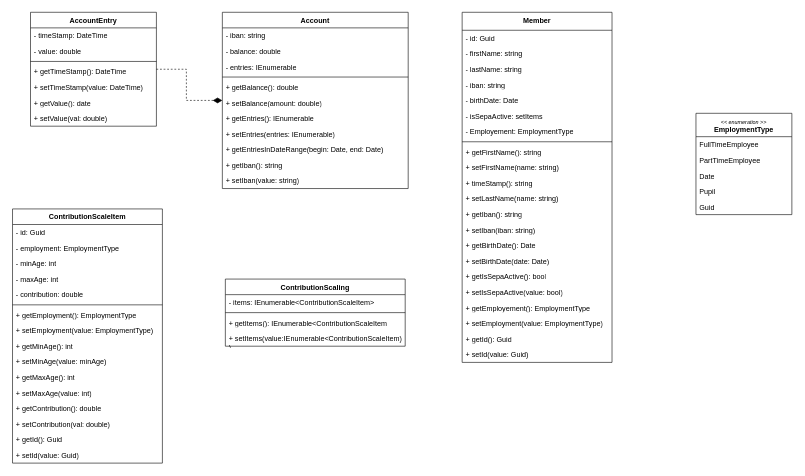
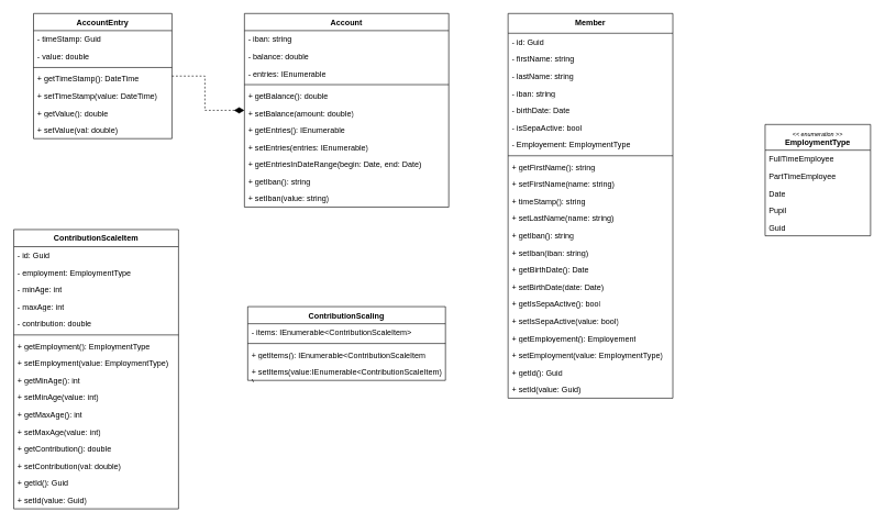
  <mxCell id="0" />
  <mxCell id="1" parent="0" />
  <mxCell id="2" value="Member" style="swimlane;fontStyle=1;align=center;verticalAlign=top;childLayout=stackLayout;horizontal=1;startSize=30;horizontalStack=0;resizeParent=1;resizeParentMax=0;resizeLast=0;collapsible=1;marginBottom=0;whiteSpace=wrap;html=1;" parent="1" vertex="1"><mxGeometry x="770" y="20" width="250" height="584" as="geometry"><mxRectangle x="334" y="240" width="70" height="30" as="alternateBounds" /></mxGeometry></mxCell>
  <mxCell id="3" value="- id: Guid" style="text;strokeColor=none;fillColor=none;align=left;verticalAlign=top;spacingLeft=4;spacingRight=4;overflow=hidden;rotatable=0;points=[[0,0.5],[1,0.5]];portConstraint=eastwest;whiteSpace=wrap;html=1;" parent="2" vertex="1"><mxGeometry y="30" width="250" height="26" as="geometry" /></mxCell>
  <mxCell id="4" value="- firstName: string" style="text;strokeColor=none;fillColor=none;align=left;verticalAlign=top;spacingLeft=4;spacingRight=4;overflow=hidden;rotatable=0;points=[[0,0.5],[1,0.5]];portConstraint=eastwest;whiteSpace=wrap;html=1;" parent="2" vertex="1"><mxGeometry y="56" width="250" height="26" as="geometry" /></mxCell>
  <mxCell id="5" value="- lastName: string" style="text;strokeColor=none;fillColor=none;align=left;verticalAlign=top;spacingLeft=4;spacingRight=4;overflow=hidden;rotatable=0;points=[[0,0.5],[1,0.5]];portConstraint=eastwest;whiteSpace=wrap;html=1;" parent="2" vertex="1"><mxGeometry y="82" width="250" height="26" as="geometry" /></mxCell>
  <mxCell id="6" value="- iban: string" style="text;strokeColor=none;fillColor=none;align=left;verticalAlign=top;spacingLeft=4;spacingRight=4;overflow=hidden;rotatable=0;points=[[0,0.5],[1,0.5]];portConstraint=eastwest;whiteSpace=wrap;html=1;" parent="2" vertex="1"><mxGeometry y="108" width="250" height="26" as="geometry" /></mxCell>
  <mxCell id="7" value="- birthDate: Date" style="text;strokeColor=none;fillColor=none;align=left;verticalAlign=top;spacingLeft=4;spacingRight=4;overflow=hidden;rotatable=0;points=[[0,0.5],[1,0.5]];portConstraint=eastwest;whiteSpace=wrap;html=1;" parent="2" vertex="1"><mxGeometry y="134" width="250" height="26" as="geometry" /></mxCell>
- <mxCell id="8" value="- isSepaActive: setItems" style="text;strokeColor=none;fillColor=none;align=left;verticalAlign=top;spacingLeft=4;spacingRight=4;overflow=hidden;rotatable=0;points=[[0,0.5],[1,0.5]];portConstraint=eastwest;whiteSpace=wrap;html=1;" parent="2" vertex="1"><mxGeometry y="160" width="250" height="26" as="geometry" /></mxCell>
+ <mxCell id="8" value="- isSepaActive: bool" style="text;strokeColor=none;fillColor=none;align=left;verticalAlign=top;spacingLeft=4;spacingRight=4;overflow=hidden;rotatable=0;points=[[0,0.5],[1,0.5]];portConstraint=eastwest;whiteSpace=wrap;html=1;" parent="2" vertex="1"><mxGeometry y="160" width="250" height="26" as="geometry" /></mxCell>
  <mxCell id="9" value="- Employement: EmploymentType" style="text;strokeColor=none;fillColor=none;align=left;verticalAlign=top;spacingLeft=4;spacingRight=4;overflow=hidden;rotatable=0;points=[[0,0.5],[1,0.5]];portConstraint=eastwest;whiteSpace=wrap;html=1;" parent="2" vertex="1"><mxGeometry y="186" width="250" height="26" as="geometry" /></mxCell>
  <mxCell id="10" value="" style="line;strokeWidth=1;fillColor=none;align=left;verticalAlign=middle;spacingTop=-1;spacingLeft=3;spacingRight=3;rotatable=0;labelPosition=right;points=[];portConstraint=eastwest;strokeColor=inherit;" parent="2" vertex="1"><mxGeometry y="212" width="250" height="8" as="geometry" /></mxCell>
  <mxCell id="11" value="+ getFirstName(): string" style="text;strokeColor=none;fillColor=none;align=left;verticalAlign=top;spacingLeft=4;spacingRight=4;overflow=hidden;rotatable=0;points=[[0,0.5],[1,0.5]];portConstraint=eastwest;whiteSpace=wrap;html=1;" parent="2" vertex="1"><mxGeometry y="220" width="250" height="26" as="geometry" /></mxCell>
  <mxCell id="12" value="+ setFirstName(name: string)" style="text;strokeColor=none;fillColor=none;align=left;verticalAlign=top;spacingLeft=4;spacingRight=4;overflow=hidden;rotatable=0;points=[[0,0.5],[1,0.5]];portConstraint=eastwest;whiteSpace=wrap;html=1;" parent="2" vertex="1"><mxGeometry y="246" width="250" height="26" as="geometry" /></mxCell>
  <mxCell id="13" value="+ timeStamp(): string" style="text;strokeColor=none;fillColor=none;align=left;verticalAlign=top;spacingLeft=4;spacingRight=4;overflow=hidden;rotatable=0;points=[[0,0.5],[1,0.5]];portConstraint=eastwest;whiteSpace=wrap;html=1;" parent="2" vertex="1"><mxGeometry y="272" width="250" height="26" as="geometry" /></mxCell>
  <mxCell id="14" value="+ setLastName(name: string)" style="text;strokeColor=none;fillColor=none;align=left;verticalAlign=top;spacingLeft=4;spacingRight=4;overflow=hidden;rotatable=0;points=[[0,0.5],[1,0.5]];portConstraint=eastwest;whiteSpace=wrap;html=1;" parent="2" vertex="1"><mxGeometry y="298" width="250" height="26" as="geometry" /></mxCell>
  <mxCell id="15" value="+ getIban(): string" style="text;strokeColor=none;fillColor=none;align=left;verticalAlign=top;spacingLeft=4;spacingRight=4;overflow=hidden;rotatable=0;points=[[0,0.5],[1,0.5]];portConstraint=eastwest;whiteSpace=wrap;html=1;" parent="2" vertex="1"><mxGeometry y="324" width="250" height="26" as="geometry" /></mxCell>
  <mxCell id="16" value="+ setIban(iban: string)" style="text;strokeColor=none;fillColor=none;align=left;verticalAlign=top;spacingLeft=4;spacingRight=4;overflow=hidden;rotatable=0;points=[[0,0.5],[1,0.5]];portConstraint=eastwest;whiteSpace=wrap;html=1;" parent="2" vertex="1"><mxGeometry y="350" width="250" height="26" as="geometry" /></mxCell>
  <mxCell id="17" value="+ getBirthDate(): Date" style="text;strokeColor=none;fillColor=none;align=left;verticalAlign=top;spacingLeft=4;spacingRight=4;overflow=hidden;rotatable=0;points=[[0,0.5],[1,0.5]];portConstraint=eastwest;whiteSpace=wrap;html=1;" parent="2" vertex="1"><mxGeometry y="376" width="250" height="26" as="geometry" /></mxCell>
  <mxCell id="18" value="+ setBirthDate(date: Date)" style="text;strokeColor=none;fillColor=none;align=left;verticalAlign=top;spacingLeft=4;spacingRight=4;overflow=hidden;rotatable=0;points=[[0,0.5],[1,0.5]];portConstraint=eastwest;whiteSpace=wrap;html=1;" parent="2" vertex="1"><mxGeometry y="402" width="250" height="26" as="geometry" /></mxCell>
  <mxCell id="19" value="+ getIsSepaActive(): bool" style="text;strokeColor=none;fillColor=none;align=left;verticalAlign=top;spacingLeft=4;spacingRight=4;overflow=hidden;rotatable=0;points=[[0,0.5],[1,0.5]];portConstraint=eastwest;whiteSpace=wrap;html=1;" parent="2" vertex="1"><mxGeometry y="428" width="250" height="26" as="geometry" /></mxCell>
  <mxCell id="20" value="+ setIsSepaActive(value: bool)" style="text;strokeColor=none;fillColor=none;align=left;verticalAlign=top;spacingLeft=4;spacingRight=4;overflow=hidden;rotatable=0;points=[[0,0.5],[1,0.5]];portConstraint=eastwest;whiteSpace=wrap;html=1;" parent="2" vertex="1"><mxGeometry y="454" width="250" height="26" as="geometry" /></mxCell>
- <mxCell id="21" value="+ getEmployement(): EmploymentType" style="text;strokeColor=none;fillColor=none;align=left;verticalAlign=top;spacingLeft=4;spacingRight=4;overflow=hidden;rotatable=0;points=[[0,0.5],[1,0.5]];portConstraint=eastwest;whiteSpace=wrap;html=1;" parent="2" vertex="1"><mxGeometry y="480" width="250" height="26" as="geometry" /></mxCell>
+ <mxCell id="21" value="+ getEmployement(): Employement" style="text;strokeColor=none;fillColor=none;align=left;verticalAlign=top;spacingLeft=4;spacingRight=4;overflow=hidden;rotatable=0;points=[[0,0.5],[1,0.5]];portConstraint=eastwest;whiteSpace=wrap;html=1;" parent="2" vertex="1"><mxGeometry y="480" width="250" height="26" as="geometry" /></mxCell>
  <mxCell id="22" value="+ setEmployment(value: EmploymentType)" style="text;strokeColor=none;fillColor=none;align=left;verticalAlign=top;spacingLeft=4;spacingRight=4;overflow=hidden;rotatable=0;points=[[0,0.5],[1,0.5]];portConstraint=eastwest;whiteSpace=wrap;html=1;" parent="2" vertex="1"><mxGeometry y="506" width="250" height="26" as="geometry" /></mxCell>
  <mxCell id="23" value="+ getId(): Guid" style="text;strokeColor=none;fillColor=none;align=left;verticalAlign=top;spacingLeft=4;spacingRight=4;overflow=hidden;rotatable=0;points=[[0,0.5],[1,0.5]];portConstraint=eastwest;whiteSpace=wrap;html=1;" parent="2" vertex="1"><mxGeometry y="532" width="250" height="26" as="geometry" /></mxCell>
  <mxCell id="24" value="+ setId(value: Guid)" style="text;strokeColor=none;fillColor=none;align=left;verticalAlign=top;spacingLeft=4;spacingRight=4;overflow=hidden;rotatable=0;points=[[0,0.5],[1,0.5]];portConstraint=eastwest;whiteSpace=wrap;html=1;" parent="2" vertex="1"><mxGeometry y="558" width="250" height="26" as="geometry" /></mxCell>
  <mxCell id="25" value="Account" style="swimlane;fontStyle=1;align=center;verticalAlign=top;childLayout=stackLayout;horizontal=1;startSize=26;horizontalStack=0;resizeParent=1;resizeParentMax=0;resizeLast=0;collapsible=1;marginBottom=0;whiteSpace=wrap;html=1;" parent="1" vertex="1"><mxGeometry x="370" y="20" width="310" height="294" as="geometry"><mxRectangle x="334" y="240" width="70" height="30" as="alternateBounds" /></mxGeometry></mxCell>
  <mxCell id="26" value="- iban: string" style="text;strokeColor=none;fillColor=none;align=left;verticalAlign=top;spacingLeft=4;spacingRight=4;overflow=hidden;rotatable=0;points=[[0,0.5],[1,0.5]];portConstraint=eastwest;whiteSpace=wrap;html=1;" parent="25" vertex="1"><mxGeometry y="26" width="310" height="26" as="geometry" /></mxCell>
  <mxCell id="27" value="- balance: double" style="text;strokeColor=none;fillColor=none;align=left;verticalAlign=top;spacingLeft=4;spacingRight=4;overflow=hidden;rotatable=0;points=[[0,0.5],[1,0.5]];portConstraint=eastwest;whiteSpace=wrap;html=1;" parent="25" vertex="1"><mxGeometry y="52" width="310" height="26" as="geometry" /></mxCell>
  <mxCell id="28" value="- entries: IEnumerable" style="text;strokeColor=none;fillColor=none;align=left;verticalAlign=top;spacingLeft=4;spacingRight=4;overflow=hidden;rotatable=0;points=[[0,0.5],[1,0.5]];portConstraint=eastwest;whiteSpace=wrap;html=1;" parent="25" vertex="1"><mxGeometry y="78" width="310" height="26" as="geometry" /></mxCell>
  <mxCell id="29" value="" style="line;strokeWidth=1;fillColor=none;align=left;verticalAlign=middle;spacingTop=-1;spacingLeft=3;spacingRight=3;rotatable=0;labelPosition=right;points=[];portConstraint=eastwest;strokeColor=inherit;" parent="25" vertex="1"><mxGeometry y="104" width="310" height="8" as="geometry" /></mxCell>
  <mxCell id="30" value="+ getBalance(): double" style="text;strokeColor=none;fillColor=none;align=left;verticalAlign=top;spacingLeft=4;spacingRight=4;overflow=hidden;rotatable=0;points=[[0,0.5],[1,0.5]];portConstraint=eastwest;whiteSpace=wrap;html=1;" parent="25" vertex="1"><mxGeometry y="112" width="310" height="26" as="geometry" /></mxCell>
  <mxCell id="31" value="+ setBalance(amount: double)" style="text;strokeColor=none;fillColor=none;align=left;verticalAlign=top;spacingLeft=4;spacingRight=4;overflow=hidden;rotatable=0;points=[[0,0.5],[1,0.5]];portConstraint=eastwest;whiteSpace=wrap;html=1;" parent="25" vertex="1"><mxGeometry y="138" width="310" height="26" as="geometry" /></mxCell>
  <mxCell id="32" value="+ getEntries(): IEnumerable" style="text;strokeColor=none;fillColor=none;align=left;verticalAlign=top;spacingLeft=4;spacingRight=4;overflow=hidden;rotatable=0;points=[[0,0.5],[1,0.5]];portConstraint=eastwest;whiteSpace=wrap;html=1;" parent="25" vertex="1"><mxGeometry y="164" width="310" height="26" as="geometry" /></mxCell>
  <mxCell id="33" value="+ setEntries(entries: IEnumerable)" style="text;strokeColor=none;fillColor=none;align=left;verticalAlign=top;spacingLeft=4;spacingRight=4;overflow=hidden;rotatable=0;points=[[0,0.5],[1,0.5]];portConstraint=eastwest;whiteSpace=wrap;html=1;" parent="25" vertex="1"><mxGeometry y="190" width="310" height="26" as="geometry" /></mxCell>
  <mxCell id="34" value="+ getEntriesInDateRange(begin: Date, end: Date)" style="text;strokeColor=none;fillColor=none;align=left;verticalAlign=top;spacingLeft=4;spacingRight=4;overflow=hidden;rotatable=0;points=[[0,0.5],[1,0.5]];portConstraint=eastwest;whiteSpace=wrap;html=1;" parent="25" vertex="1"><mxGeometry y="216" width="310" height="26" as="geometry" /></mxCell>
  <mxCell id="35" value="+ getIban(): string" style="text;strokeColor=none;fillColor=none;align=left;verticalAlign=top;spacingLeft=4;spacingRight=4;overflow=hidden;rotatable=0;points=[[0,0.5],[1,0.5]];portConstraint=eastwest;whiteSpace=wrap;html=1;" parent="25" vertex="1"><mxGeometry y="242" width="310" height="26" as="geometry" /></mxCell>
  <mxCell id="36" value="+ setIban(value: string)" style="text;strokeColor=none;fillColor=none;align=left;verticalAlign=top;spacingLeft=4;spacingRight=4;overflow=hidden;rotatable=0;points=[[0,0.5],[1,0.5]];portConstraint=eastwest;whiteSpace=wrap;html=1;" parent="25" vertex="1"><mxGeometry y="268" width="310" height="26" as="geometry" /></mxCell>
  <mxCell id="37" value="&lt;i style=&quot;border-color: var(--border-color); font-size: 9px; font-weight: 400;&quot;&gt;&amp;lt;&amp;lt; enumeration &amp;gt;&amp;gt;&lt;/i&gt;&lt;br&gt;EmploymentType" style="swimlane;fontStyle=1;align=center;verticalAlign=top;childLayout=stackLayout;horizontal=1;startSize=39;horizontalStack=0;resizeParent=1;resizeParentMax=0;resizeLast=0;collapsible=1;marginBottom=0;whiteSpace=wrap;html=1;" parent="1" vertex="1"><mxGeometry x="1160" y="188.5" width="160" height="169" as="geometry"><mxRectangle x="334" y="240" width="70" height="30" as="alternateBounds" /></mxGeometry></mxCell>
  <mxCell id="38" value="FullTimeEmployee" style="text;strokeColor=none;fillColor=none;align=left;verticalAlign=top;spacingLeft=4;spacingRight=4;overflow=hidden;rotatable=0;points=[[0,0.5],[1,0.5]];portConstraint=eastwest;whiteSpace=wrap;html=1;" parent="37" vertex="1"><mxGeometry y="39" width="160" height="26" as="geometry" /></mxCell>
  <mxCell id="39" value="PartTimeEmployee" style="text;strokeColor=none;fillColor=none;align=left;verticalAlign=top;spacingLeft=4;spacingRight=4;overflow=hidden;rotatable=0;points=[[0,0.5],[1,0.5]];portConstraint=eastwest;whiteSpace=wrap;html=1;" parent="37" vertex="1"><mxGeometry y="65" width="160" height="26" as="geometry" /></mxCell>
  <mxCell id="40" value="Date" style="text;strokeColor=none;fillColor=none;align=left;verticalAlign=top;spacingLeft=4;spacingRight=4;overflow=hidden;rotatable=0;points=[[0,0.5],[1,0.5]];portConstraint=eastwest;whiteSpace=wrap;html=1;" parent="37" vertex="1"><mxGeometry y="91" width="160" height="26" as="geometry" /></mxCell>
  <mxCell id="41" value="Pupil" style="text;strokeColor=none;fillColor=none;align=left;verticalAlign=top;spacingLeft=4;spacingRight=4;overflow=hidden;rotatable=0;points=[[0,0.5],[1,0.5]];portConstraint=eastwest;whiteSpace=wrap;html=1;" parent="37" vertex="1"><mxGeometry y="117" width="160" height="26" as="geometry" /></mxCell>
  <mxCell id="42" value="Guid" style="text;strokeColor=none;fillColor=none;align=left;verticalAlign=top;spacingLeft=4;spacingRight=4;overflow=hidden;rotatable=0;points=[[0,0.5],[1,0.5]];portConstraint=eastwest;whiteSpace=wrap;html=1;" parent="37" vertex="1"><mxGeometry y="143" width="160" height="26" as="geometry" /></mxCell>
  <mxCell id="43" style="rounded=0;orthogonalLoop=1;jettySize=auto;html=1;endArrow=diamondThin;endFill=1;startSize=6;endSize=13;edgeStyle=orthogonalEdgeStyle;dashed=1;" parent="1" source="44" target="25" edge="1"><mxGeometry relative="1" as="geometry"><mxPoint x="350" y="10" as="targetPoint" /></mxGeometry></mxCell>
  <mxCell id="44" value="AccountEntry" style="swimlane;fontStyle=1;align=center;verticalAlign=top;childLayout=stackLayout;horizontal=1;startSize=26;horizontalStack=0;resizeParent=1;resizeParentMax=0;resizeLast=0;collapsible=1;marginBottom=0;whiteSpace=wrap;html=1;" parent="1" vertex="1"><mxGeometry x="50" y="20" width="210" height="190" as="geometry"><mxRectangle x="334" y="240" width="70" height="30" as="alternateBounds" /></mxGeometry></mxCell>
- <mxCell id="45" value="- timeStamp: DateTime" style="text;strokeColor=none;fillColor=none;align=left;verticalAlign=top;spacingLeft=4;spacingRight=4;overflow=hidden;rotatable=0;points=[[0,0.5],[1,0.5]];portConstraint=eastwest;whiteSpace=wrap;html=1;" parent="44" vertex="1"><mxGeometry y="26" width="210" height="26" as="geometry" /></mxCell>
+ <mxCell id="45" value="- timeStamp: Guid" style="text;strokeColor=none;fillColor=none;align=left;verticalAlign=top;spacingLeft=4;spacingRight=4;overflow=hidden;rotatable=0;points=[[0,0.5],[1,0.5]];portConstraint=eastwest;whiteSpace=wrap;html=1;" parent="44" vertex="1"><mxGeometry y="26" width="210" height="26" as="geometry" /></mxCell>
  <mxCell id="46" value="- value: double" style="text;strokeColor=none;fillColor=none;align=left;verticalAlign=top;spacingLeft=4;spacingRight=4;overflow=hidden;rotatable=0;points=[[0,0.5],[1,0.5]];portConstraint=eastwest;whiteSpace=wrap;html=1;" parent="44" vertex="1"><mxGeometry y="52" width="210" height="26" as="geometry" /></mxCell>
  <mxCell id="47" value="" style="line;strokeWidth=1;fillColor=none;align=left;verticalAlign=middle;spacingTop=-1;spacingLeft=3;spacingRight=3;rotatable=0;labelPosition=right;points=[];portConstraint=eastwest;strokeColor=inherit;" parent="44" vertex="1"><mxGeometry y="78" width="210" height="8" as="geometry" /></mxCell>
  <mxCell id="48" value="+ getTimeStamp(): DateTime" style="text;strokeColor=none;fillColor=none;align=left;verticalAlign=top;spacingLeft=4;spacingRight=4;overflow=hidden;rotatable=0;points=[[0,0.5],[1,0.5]];portConstraint=eastwest;whiteSpace=wrap;html=1;" parent="44" vertex="1"><mxGeometry y="86" width="210" height="26" as="geometry" /></mxCell>
  <mxCell id="49" value="+ setTimeStamp(value: DateTime)" style="text;strokeColor=none;fillColor=none;align=left;verticalAlign=top;spacingLeft=4;spacingRight=4;overflow=hidden;rotatable=0;points=[[0,0.5],[1,0.5]];portConstraint=eastwest;whiteSpace=wrap;html=1;" parent="44" vertex="1"><mxGeometry y="112" width="210" height="26" as="geometry" /></mxCell>
- <mxCell id="50" value="+ getValue(): date" style="text;strokeColor=none;fillColor=none;align=left;verticalAlign=top;spacingLeft=4;spacingRight=4;overflow=hidden;rotatable=0;points=[[0,0.5],[1,0.5]];portConstraint=eastwest;whiteSpace=wrap;html=1;" parent="44" vertex="1"><mxGeometry y="138" width="210" height="26" as="geometry" /></mxCell>
+ <mxCell id="50" value="+ getValue(): double" style="text;strokeColor=none;fillColor=none;align=left;verticalAlign=top;spacingLeft=4;spacingRight=4;overflow=hidden;rotatable=0;points=[[0,0.5],[1,0.5]];portConstraint=eastwest;whiteSpace=wrap;html=1;" parent="44" vertex="1"><mxGeometry y="138" width="210" height="26" as="geometry" /></mxCell>
  <mxCell id="51" value="+ setValue(val: double)" style="text;strokeColor=none;fillColor=none;align=left;verticalAlign=top;spacingLeft=4;spacingRight=4;overflow=hidden;rotatable=0;points=[[0,0.5],[1,0.5]];portConstraint=eastwest;whiteSpace=wrap;html=1;" parent="44" vertex="1"><mxGeometry y="164" width="210" height="26" as="geometry" /></mxCell>
  <mxCell id="52" value="ContributionScaleItem" style="swimlane;fontStyle=1;align=center;verticalAlign=top;childLayout=stackLayout;horizontal=1;startSize=26;horizontalStack=0;resizeParent=1;resizeParentMax=0;resizeLast=0;collapsible=1;marginBottom=0;whiteSpace=wrap;html=1;" parent="1" vertex="1"><mxGeometry x="20" y="348" width="250" height="424" as="geometry"><mxRectangle x="334" y="240" width="70" height="30" as="alternateBounds" /></mxGeometry></mxCell>
  <mxCell id="53" value="- id: Guid" style="text;strokeColor=none;fillColor=none;align=left;verticalAlign=top;spacingLeft=4;spacingRight=4;overflow=hidden;rotatable=0;points=[[0,0.5],[1,0.5]];portConstraint=eastwest;whiteSpace=wrap;html=1;" parent="52" vertex="1"><mxGeometry y="26" width="250" height="26" as="geometry" /></mxCell>
  <mxCell id="54" value="- employment: EmploymentType" style="text;strokeColor=none;fillColor=none;align=left;verticalAlign=top;spacingLeft=4;spacingRight=4;overflow=hidden;rotatable=0;points=[[0,0.5],[1,0.5]];portConstraint=eastwest;whiteSpace=wrap;html=1;" parent="52" vertex="1"><mxGeometry y="52" width="250" height="26" as="geometry" /></mxCell>
  <mxCell id="55" value="- minAge: int" style="text;strokeColor=none;fillColor=none;align=left;verticalAlign=top;spacingLeft=4;spacingRight=4;overflow=hidden;rotatable=0;points=[[0,0.5],[1,0.5]];portConstraint=eastwest;whiteSpace=wrap;html=1;" parent="52" vertex="1"><mxGeometry y="78" width="250" height="26" as="geometry" /></mxCell>
  <mxCell id="56" value="- maxAge: int" style="text;strokeColor=none;fillColor=none;align=left;verticalAlign=top;spacingLeft=4;spacingRight=4;overflow=hidden;rotatable=0;points=[[0,0.5],[1,0.5]];portConstraint=eastwest;whiteSpace=wrap;html=1;" parent="52" vertex="1"><mxGeometry y="104" width="250" height="26" as="geometry" /></mxCell>
  <mxCell id="57" value="- contribution: double" style="text;strokeColor=none;fillColor=none;align=left;verticalAlign=top;spacingLeft=4;spacingRight=4;overflow=hidden;rotatable=0;points=[[0,0.5],[1,0.5]];portConstraint=eastwest;whiteSpace=wrap;html=1;" parent="52" vertex="1"><mxGeometry y="130" width="250" height="26" as="geometry" /></mxCell>
  <mxCell id="58" value="" style="line;strokeWidth=1;fillColor=none;align=left;verticalAlign=middle;spacingTop=-1;spacingLeft=3;spacingRight=3;rotatable=0;labelPosition=right;points=[];portConstraint=eastwest;strokeColor=inherit;" parent="52" vertex="1"><mxGeometry y="156" width="250" height="8" as="geometry" /></mxCell>
  <mxCell id="59" value="+ getEmployment(): EmploymentType" style="text;strokeColor=none;fillColor=none;align=left;verticalAlign=top;spacingLeft=4;spacingRight=4;overflow=hidden;rotatable=0;points=[[0,0.5],[1,0.5]];portConstraint=eastwest;whiteSpace=wrap;html=1;" parent="52" vertex="1"><mxGeometry y="164" width="250" height="26" as="geometry" /></mxCell>
  <mxCell id="60" value="+ setEmployment(value: EmploymentType)" style="text;strokeColor=none;fillColor=none;align=left;verticalAlign=top;spacingLeft=4;spacingRight=4;overflow=hidden;rotatable=0;points=[[0,0.5],[1,0.5]];portConstraint=eastwest;whiteSpace=wrap;html=1;" parent="52" vertex="1"><mxGeometry y="190" width="250" height="26" as="geometry" /></mxCell>
  <mxCell id="61" value="+ getMinAge(): int" style="text;strokeColor=none;fillColor=none;align=left;verticalAlign=top;spacingLeft=4;spacingRight=4;overflow=hidden;rotatable=0;points=[[0,0.5],[1,0.5]];portConstraint=eastwest;whiteSpace=wrap;html=1;" parent="52" vertex="1"><mxGeometry y="216" width="250" height="26" as="geometry" /></mxCell>
- <mxCell id="62" value="+ setMinAge(value: minAge)" style="text;strokeColor=none;fillColor=none;align=left;verticalAlign=top;spacingLeft=4;spacingRight=4;overflow=hidden;rotatable=0;points=[[0,0.5],[1,0.5]];portConstraint=eastwest;whiteSpace=wrap;html=1;" parent="52" vertex="1"><mxGeometry y="242" width="250" height="26" as="geometry" /></mxCell>
+ <mxCell id="62" value="+ setMinAge(value: int)" style="text;strokeColor=none;fillColor=none;align=left;verticalAlign=top;spacingLeft=4;spacingRight=4;overflow=hidden;rotatable=0;points=[[0,0.5],[1,0.5]];portConstraint=eastwest;whiteSpace=wrap;html=1;" parent="52" vertex="1"><mxGeometry y="242" width="250" height="26" as="geometry" /></mxCell>
  <mxCell id="63" value="+ getMaxAge(): int" style="text;strokeColor=none;fillColor=none;align=left;verticalAlign=top;spacingLeft=4;spacingRight=4;overflow=hidden;rotatable=0;points=[[0,0.5],[1,0.5]];portConstraint=eastwest;whiteSpace=wrap;html=1;" parent="52" vertex="1"><mxGeometry y="268" width="250" height="26" as="geometry" /></mxCell>
  <mxCell id="64" value="+ setMaxAge(value: int)" style="text;strokeColor=none;fillColor=none;align=left;verticalAlign=top;spacingLeft=4;spacingRight=4;overflow=hidden;rotatable=0;points=[[0,0.5],[1,0.5]];portConstraint=eastwest;whiteSpace=wrap;html=1;" parent="52" vertex="1"><mxGeometry y="294" width="250" height="26" as="geometry" /></mxCell>
  <mxCell id="65" value="+ getContribution(): double" style="text;strokeColor=none;fillColor=none;align=left;verticalAlign=top;spacingLeft=4;spacingRight=4;overflow=hidden;rotatable=0;points=[[0,0.5],[1,0.5]];portConstraint=eastwest;whiteSpace=wrap;html=1;" parent="52" vertex="1"><mxGeometry y="320" width="250" height="26" as="geometry" /></mxCell>
  <mxCell id="66" value="+ setContribution(val: double)" style="text;strokeColor=none;fillColor=none;align=left;verticalAlign=top;spacingLeft=4;spacingRight=4;overflow=hidden;rotatable=0;points=[[0,0.5],[1,0.5]];portConstraint=eastwest;whiteSpace=wrap;html=1;" parent="52" vertex="1"><mxGeometry y="346" width="250" height="26" as="geometry" /></mxCell>
  <mxCell id="67" value="+ getId(): Guid" style="text;strokeColor=none;fillColor=none;align=left;verticalAlign=top;spacingLeft=4;spacingRight=4;overflow=hidden;rotatable=0;points=[[0,0.5],[1,0.5]];portConstraint=eastwest;whiteSpace=wrap;html=1;" parent="52" vertex="1"><mxGeometry y="372" width="250" height="26" as="geometry" /></mxCell>
  <mxCell id="68" value="+ setId(value: Guid)" style="text;strokeColor=none;fillColor=none;align=left;verticalAlign=top;spacingLeft=4;spacingRight=4;overflow=hidden;rotatable=0;points=[[0,0.5],[1,0.5]];portConstraint=eastwest;whiteSpace=wrap;html=1;" parent="52" vertex="1"><mxGeometry y="398" width="250" height="26" as="geometry" /></mxCell>
  <mxCell id="69" value="ContributionScaling" style="swimlane;fontStyle=1;align=center;verticalAlign=top;childLayout=stackLayout;horizontal=1;startSize=26;horizontalStack=0;resizeParent=1;resizeParentMax=0;resizeLast=0;collapsible=1;marginBottom=0;whiteSpace=wrap;html=1;" parent="1" vertex="1"><mxGeometry x="375" y="465" width="300" height="112" as="geometry"><mxRectangle x="334" y="240" width="70" height="30" as="alternateBounds" /></mxGeometry></mxCell>
  <mxCell id="70" value="- items: IEnumerable&amp;lt;ContributionScaleItem&amp;gt;" style="text;strokeColor=none;fillColor=none;align=left;verticalAlign=top;spacingLeft=4;spacingRight=4;overflow=hidden;rotatable=0;points=[[0,0.5],[1,0.5]];portConstraint=eastwest;whiteSpace=wrap;html=1;" parent="69" vertex="1"><mxGeometry y="26" width="300" height="26" as="geometry" /></mxCell>
  <mxCell id="71" value="" style="line;strokeWidth=1;fillColor=none;align=left;verticalAlign=middle;spacingTop=-1;spacingLeft=3;spacingRight=3;rotatable=0;labelPosition=right;points=[];portConstraint=eastwest;strokeColor=inherit;" parent="69" vertex="1"><mxGeometry y="52" width="300" height="8" as="geometry" /></mxCell>
  <mxCell id="72" value="+ getItems(): IEnumerable&amp;lt;ContributionScaleItem" style="text;strokeColor=none;fillColor=none;align=left;verticalAlign=top;spacingLeft=4;spacingRight=4;overflow=hidden;rotatable=0;points=[[0,0.5],[1,0.5]];portConstraint=eastwest;whiteSpace=wrap;html=1;" parent="69" vertex="1"><mxGeometry y="60" width="300" height="26" as="geometry" /></mxCell>
  <mxCell id="73" value="+ setItems(value:IEnumerable&amp;lt;ContributionScaleItem)&lt;br&gt;)" style="text;strokeColor=none;fillColor=none;align=left;verticalAlign=top;spacingLeft=4;spacingRight=4;overflow=hidden;rotatable=0;points=[[0,0.5],[1,0.5]];portConstraint=eastwest;whiteSpace=wrap;html=1;" parent="69" vertex="1"><mxGeometry y="86" width="300" height="26" as="geometry" /></mxCell>
